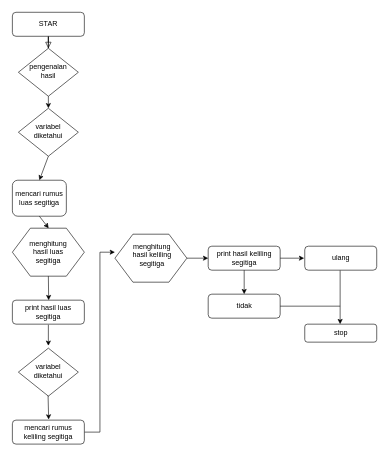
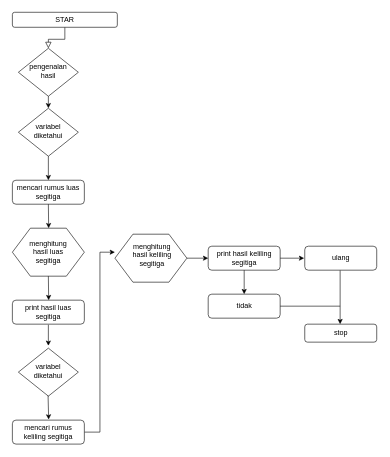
  <mxCell id="0" />
  <mxCell id="1" parent="0" />
  <mxCell id="2" value="" style="rounded=0;html=1;jettySize=auto;orthogonalLoop=1;fontSize=11;endArrow=block;endFill=0;endSize=8;strokeWidth=1;shadow=0;labelBackgroundColor=none;edgeStyle=orthogonalEdgeStyle;" parent="1" source="3" target="4" edge="1"><mxGeometry relative="1" as="geometry" /></mxCell>
- <mxCell id="3" value="STAR" style="rounded=1;whiteSpace=wrap;html=1;fontSize=12;glass=0;strokeWidth=1;shadow=0;" parent="1" vertex="1"><mxGeometry x="20" y="20" width="120" height="40" as="geometry" /></mxCell>
+ <mxCell id="3" value="STAR" style="rounded=1;whiteSpace=wrap;html=1;fontSize=12;glass=0;strokeWidth=1;shadow=0;" parent="1" vertex="1"><mxGeometry x="20" y="20" width="175" height="25" as="geometry" /></mxCell>
  <mxCell id="4" value="pengenalan hasil" style="rhombus;whiteSpace=wrap;html=1;shadow=0;fontFamily=Helvetica;fontSize=12;align=center;strokeWidth=1;spacing=6;spacingTop=-4;" parent="1" vertex="1"><mxGeometry x="30" y="80" width="100" height="80" as="geometry" /></mxCell>
  <mxCell id="5" value="variabel diketahui" style="rhombus;whiteSpace=wrap;html=1;shadow=0;fontFamily=Helvetica;fontSize=12;align=center;strokeWidth=1;spacing=6;spacingTop=-4;" parent="1" vertex="1"><mxGeometry x="30" y="180" width="100" height="80" as="geometry" /></mxCell>
- <mxCell id="6" value="mencari rumus luas segitiga" style="rounded=1;whiteSpace=wrap;html=1;fontSize=12;glass=0;strokeWidth=1;shadow=0;" parent="1" vertex="1"><mxGeometry x="20" y="300" width="90" height="60" as="geometry" /></mxCell>
+ <mxCell id="6" value="mencari rumus luas segitiga" style="rounded=1;whiteSpace=wrap;html=1;fontSize=12;glass=0;strokeWidth=1;shadow=0;" parent="1" vertex="1"><mxGeometry x="20" y="300" width="120" height="40" as="geometry" /></mxCell>
  <mxCell id="7" value="" style="endArrow=classic;html=1;exitX=0.5;exitY=1;exitDx=0;exitDy=0;" parent="1" source="6" edge="1"><mxGeometry width="50" height="50" relative="1" as="geometry"><mxPoint x="280" y="400" as="sourcePoint" /><mxPoint x="80.5" y="380" as="targetPoint" /></mxGeometry></mxCell>
  <mxCell id="8" value="" style="shape=hexagon;perimeter=hexagonPerimeter2;whiteSpace=wrap;html=1;" parent="1" vertex="1"><mxGeometry x="20" y="380" width="120" height="80" as="geometry" /></mxCell>
  <mxCell id="9" value="menghitung hasil luas segitiga" style="text;html=1;strokeColor=none;fillColor=none;align=center;verticalAlign=middle;whiteSpace=wrap;rounded=0;" parent="1" vertex="1"><mxGeometry x="50" y="400" width="60" height="40" as="geometry" /></mxCell>
  <mxCell id="10" value="" style="endArrow=classic;html=1;entryX=0.5;entryY=0;entryDx=0;entryDy=0;" parent="1" target="5" edge="1"><mxGeometry width="50" height="50" relative="1" as="geometry"><mxPoint x="80" y="160" as="sourcePoint" /><mxPoint x="80" y="190" as="targetPoint" /></mxGeometry></mxCell>
  <mxCell id="11" value="" style="endArrow=classic;html=1;entryX=0.5;entryY=0;entryDx=0;entryDy=0;exitX=0.5;exitY=1;exitDx=0;exitDy=0;" parent="1" target="6" edge="1" source="5"><mxGeometry width="50" height="50" relative="1" as="geometry"><mxPoint x="79.5" y="280" as="sourcePoint" /><mxPoint x="79.5" y="320" as="targetPoint" /></mxGeometry></mxCell>
  <mxCell id="12" value="print hasil luas segitiga" style="rounded=1;whiteSpace=wrap;html=1;fontSize=12;glass=0;strokeWidth=1;shadow=0;" parent="1" vertex="1"><mxGeometry x="20" y="500" width="120" height="40" as="geometry" /></mxCell>
  <mxCell id="13" value="" style="endArrow=classic;html=1;exitX=0.5;exitY=1;exitDx=0;exitDy=0;" parent="1" source="8" edge="1"><mxGeometry width="50" height="50" relative="1" as="geometry"><mxPoint x="90" y="390" as="sourcePoint" /><mxPoint x="80.5" y="500" as="targetPoint" /></mxGeometry></mxCell>
  <mxCell id="14" value="variabel diketahui" style="rhombus;whiteSpace=wrap;html=1;shadow=0;fontFamily=Helvetica;fontSize=12;align=center;strokeWidth=1;spacing=6;spacingTop=-4;" parent="1" vertex="1"><mxGeometry x="30" y="580" width="100" height="80" as="geometry" /></mxCell>
  <mxCell id="15" style="edgeStyle=elbowEdgeStyle;rounded=0;orthogonalLoop=1;jettySize=auto;html=1;" edge="1" parent="1" source="16"><mxGeometry relative="1" as="geometry"><mxPoint x="191" y="420" as="targetPoint" /><Array as="points"><mxPoint x="166" y="450" /></Array></mxGeometry></mxCell>
  <mxCell id="16" value="mencari rumus keliling segitiga" style="rounded=1;whiteSpace=wrap;html=1;fontSize=12;glass=0;strokeWidth=1;shadow=0;" parent="1" vertex="1"><mxGeometry x="20" y="700" width="120" height="40" as="geometry" /></mxCell>
  <mxCell id="17" value="" style="endArrow=classic;html=1;" parent="1" edge="1"><mxGeometry width="50" height="50" relative="1" as="geometry"><mxPoint x="79.5" y="659" as="sourcePoint" /><mxPoint x="80.5" y="699" as="targetPoint" /></mxGeometry></mxCell>
  <mxCell id="18" value="print hasil keliling segitiga" style="rounded=1;whiteSpace=wrap;html=1;fontSize=12;glass=0;strokeWidth=1;shadow=0;" parent="1" vertex="1"><mxGeometry x="346.5" y="410" width="120" height="40" as="geometry" /></mxCell>
  <mxCell id="19" value="" style="endArrow=classic;html=1;exitX=1;exitY=0.5;exitDx=0;exitDy=0;entryX=0;entryY=0.5;entryDx=0;entryDy=0;" parent="1" target="18" edge="1" source="21"><mxGeometry width="50" height="50" relative="1" as="geometry"><mxPoint x="406.5" y="390" as="sourcePoint" /><mxPoint x="416.5" y="320" as="targetPoint" /></mxGeometry></mxCell>
  <mxCell id="20" value="" style="endArrow=classic;html=1;exitX=0.5;exitY=1;exitDx=0;exitDy=0;" parent="1" edge="1"><mxGeometry width="50" height="50" relative="1" as="geometry"><mxPoint x="80" y="541" as="sourcePoint" /><mxPoint x="80" y="576" as="targetPoint" /></mxGeometry></mxCell>
  <mxCell id="21" value="" style="shape=hexagon;perimeter=hexagonPerimeter2;whiteSpace=wrap;html=1;" parent="1" vertex="1"><mxGeometry x="191" y="390" width="120" height="80" as="geometry" /></mxCell>
  <mxCell id="22" value="menghitung hasil keliling segitiga" style="text;html=1;strokeColor=none;fillColor=none;align=center;verticalAlign=middle;whiteSpace=wrap;rounded=0;" parent="1" vertex="1"><mxGeometry x="218" y="405" width="70" height="40" as="geometry" /></mxCell>
  <mxCell id="23" value="tidak" style="rounded=1;whiteSpace=wrap;html=1;fontSize=12;glass=0;strokeWidth=1;shadow=0;" parent="1" vertex="1"><mxGeometry x="346.5" y="490" width="120" height="40" as="geometry" /></mxCell>
  <mxCell id="24" value="" style="endArrow=classic;html=1;" parent="1" target="23" edge="1"><mxGeometry width="50" height="50" relative="1" as="geometry"><mxPoint x="406.5" y="450" as="sourcePoint" /><mxPoint x="416.5" y="395" as="targetPoint" /></mxGeometry></mxCell>
  <mxCell id="25" style="edgeStyle=none;rounded=0;orthogonalLoop=1;jettySize=auto;html=1;exitX=0.5;exitY=1;exitDx=0;exitDy=0;" edge="1" parent="1"><mxGeometry relative="1" as="geometry"><mxPoint x="566.5" y="540" as="targetPoint" /><mxPoint x="566.5" y="450" as="sourcePoint" /></mxGeometry></mxCell>
  <mxCell id="26" value="ulang" style="rounded=1;whiteSpace=wrap;html=1;fontSize=12;glass=0;strokeWidth=1;shadow=0;" parent="1" vertex="1"><mxGeometry x="507.5" y="410" width="120" height="40" as="geometry" /></mxCell>
  <mxCell id="27" value="" style="endArrow=classic;html=1;exitX=1;exitY=0.5;exitDx=0;exitDy=0;" parent="1" source="18" edge="1"><mxGeometry width="50" height="50" relative="1" as="geometry"><mxPoint x="556.5" y="463" as="sourcePoint" /><mxPoint x="506.5" y="430" as="targetPoint" /></mxGeometry></mxCell>
  <mxCell id="28" value="" style="endArrow=none;html=1;" edge="1" parent="1"><mxGeometry width="50" height="50" relative="1" as="geometry"><mxPoint x="466.5" y="510" as="sourcePoint" /><mxPoint x="566.5" y="510" as="targetPoint" /></mxGeometry></mxCell>
  <mxCell id="29" value="stop" style="rounded=1;whiteSpace=wrap;html=1;" vertex="1" parent="1"><mxGeometry x="507.5" y="540" width="120" height="30" as="geometry" /></mxCell>
